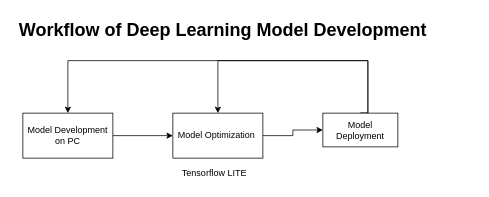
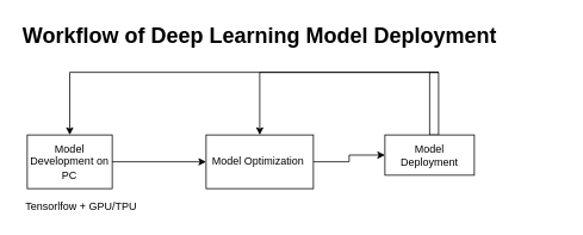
  <mxCell id="0" />
  <mxCell id="1" parent="0" />
  <mxCell id="2" value="" style="group" vertex="1" connectable="0" parent="1"><mxGeometry x="20" y="80" width="540" height="160" as="geometry" /></mxCell>
- <mxCell id="3" value="Model Development on PC" style="rounded=0;whiteSpace=wrap;html=1;" vertex="1" parent="2"><mxGeometry x="10" y="70" width="120" height="60" as="geometry" /></mxCell>
+ <mxCell id="3" value="Model Development on PC" style="rounded=0;whiteSpace=wrap;html=1;" vertex="1" parent="2"><mxGeometry x="10" y="70" width="95" height="60" as="geometry" /></mxCell>
  <mxCell id="4" value="Model Optimization&amp;nbsp;" style="whiteSpace=wrap;html=1;rounded=0;" vertex="1" parent="2"><mxGeometry x="210" y="70" width="120" height="60" as="geometry" /></mxCell>
  <mxCell id="5" value="" style="edgeStyle=orthogonalEdgeStyle;rounded=0;orthogonalLoop=1;jettySize=auto;html=1;" edge="1" parent="2" source="3" target="4"><mxGeometry relative="1" as="geometry" /></mxCell>
  <mxCell id="6" style="edgeStyle=orthogonalEdgeStyle;rounded=0;orthogonalLoop=1;jettySize=auto;html=1;exitX=0.5;exitY=0;exitDx=0;exitDy=0;entryX=0.5;entryY=0;entryDx=0;entryDy=0;" edge="1" parent="2" source="8" target="3"><mxGeometry relative="1" as="geometry"><Array as="points"><mxPoint x="470" /><mxPoint x="70" /></Array></mxGeometry></mxCell>
  <mxCell id="7" style="edgeStyle=orthogonalEdgeStyle;rounded=0;orthogonalLoop=1;jettySize=auto;html=1;exitX=0.5;exitY=0;exitDx=0;exitDy=0;entryX=0.5;entryY=0;entryDx=0;entryDy=0;" edge="1" parent="2" source="8" target="4"><mxGeometry relative="1" as="geometry"><Array as="points"><mxPoint x="470" /><mxPoint x="270" /></Array></mxGeometry></mxCell>
  <mxCell id="8" value="Model Deployment" style="whiteSpace=wrap;html=1;rounded=0;" vertex="1" parent="2"><mxGeometry x="410" y="70" width="100" height="45" as="geometry" /></mxCell>
  <mxCell id="9" value="" style="edgeStyle=orthogonalEdgeStyle;rounded=0;orthogonalLoop=1;jettySize=auto;html=1;" edge="1" parent="2" source="4" target="8"><mxGeometry relative="1" as="geometry" /></mxCell>
- <mxCell id="11" value="Tensorflow LITE" style="text;html=1;align=center;verticalAlign=middle;resizable=0;points=[];autosize=1;" vertex="1" parent="2"><mxGeometry x="215" y="140" width="100" height="20" as="geometry" /></mxCell>
- <mxCell id="12" value="&lt;h1&gt;Workflow of Deep Learning Model Development&lt;/h1&gt;" style="text;html=1;strokeColor=none;fillColor=none;spacing=5;spacingTop=-20;whiteSpace=wrap;overflow=hidden;rounded=0;" vertex="1" parent="1"><mxGeometry x="20" y="20" width="610" height="120" as="geometry" /></mxCell>
+ <mxCell id="10" value="Tensorlfow + GPU/TPU" style="text;html=1;align=center;verticalAlign=middle;resizable=0;points=[];autosize=1;" vertex="1" parent="2"><mxGeometry y="140" width="140" height="20" as="geometry" /></mxCell>
+ <mxCell id="12" value="&lt;h1&gt;Workflow of Deep Learning Model Deployment&lt;/h1&gt;" style="text;html=1;strokeColor=none;fillColor=none;spacing=5;spacingTop=-20;whiteSpace=wrap;overflow=hidden;rounded=0;" vertex="1" parent="1"><mxGeometry x="20" y="20" width="610" height="120" as="geometry" /></mxCell>
